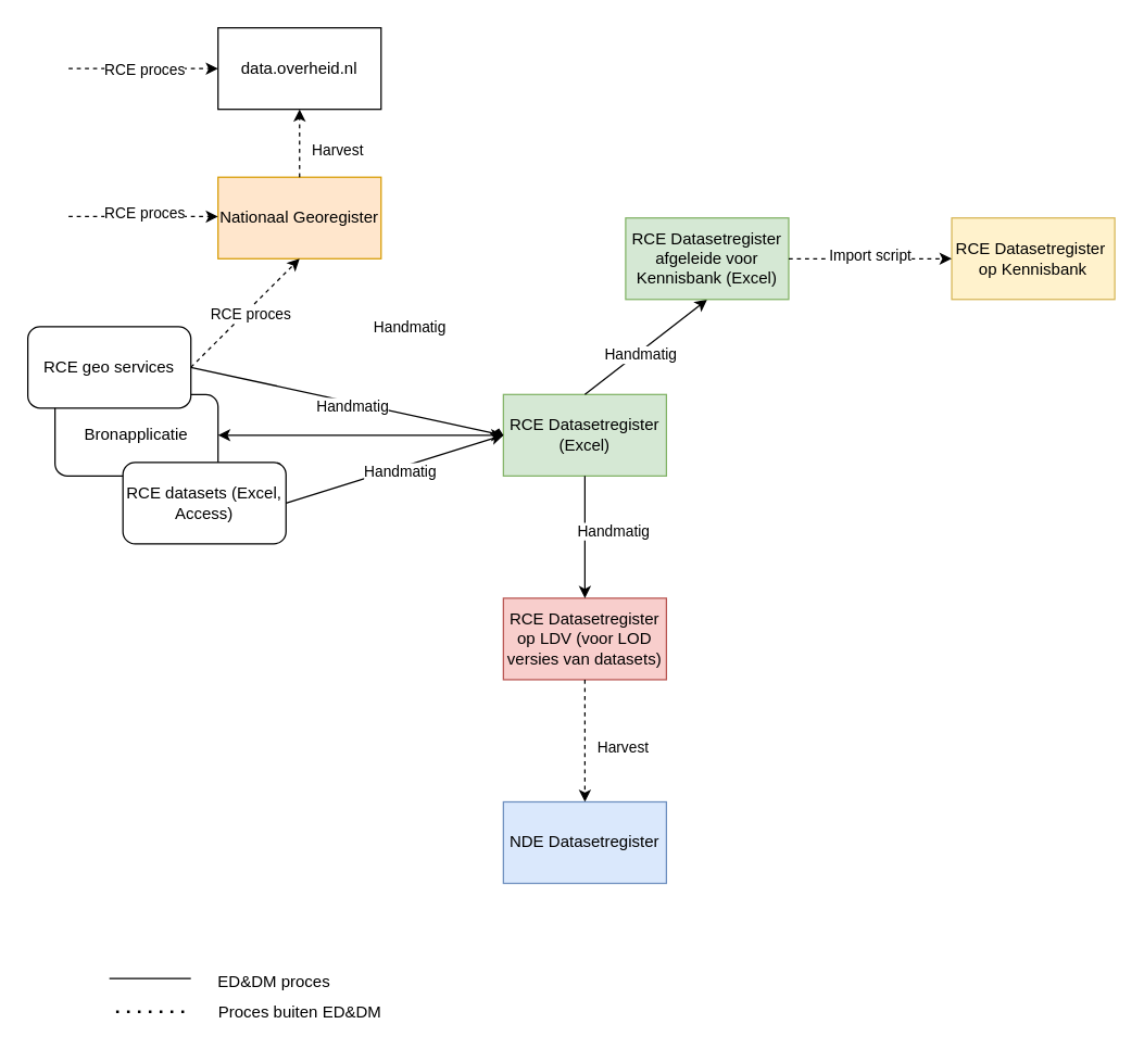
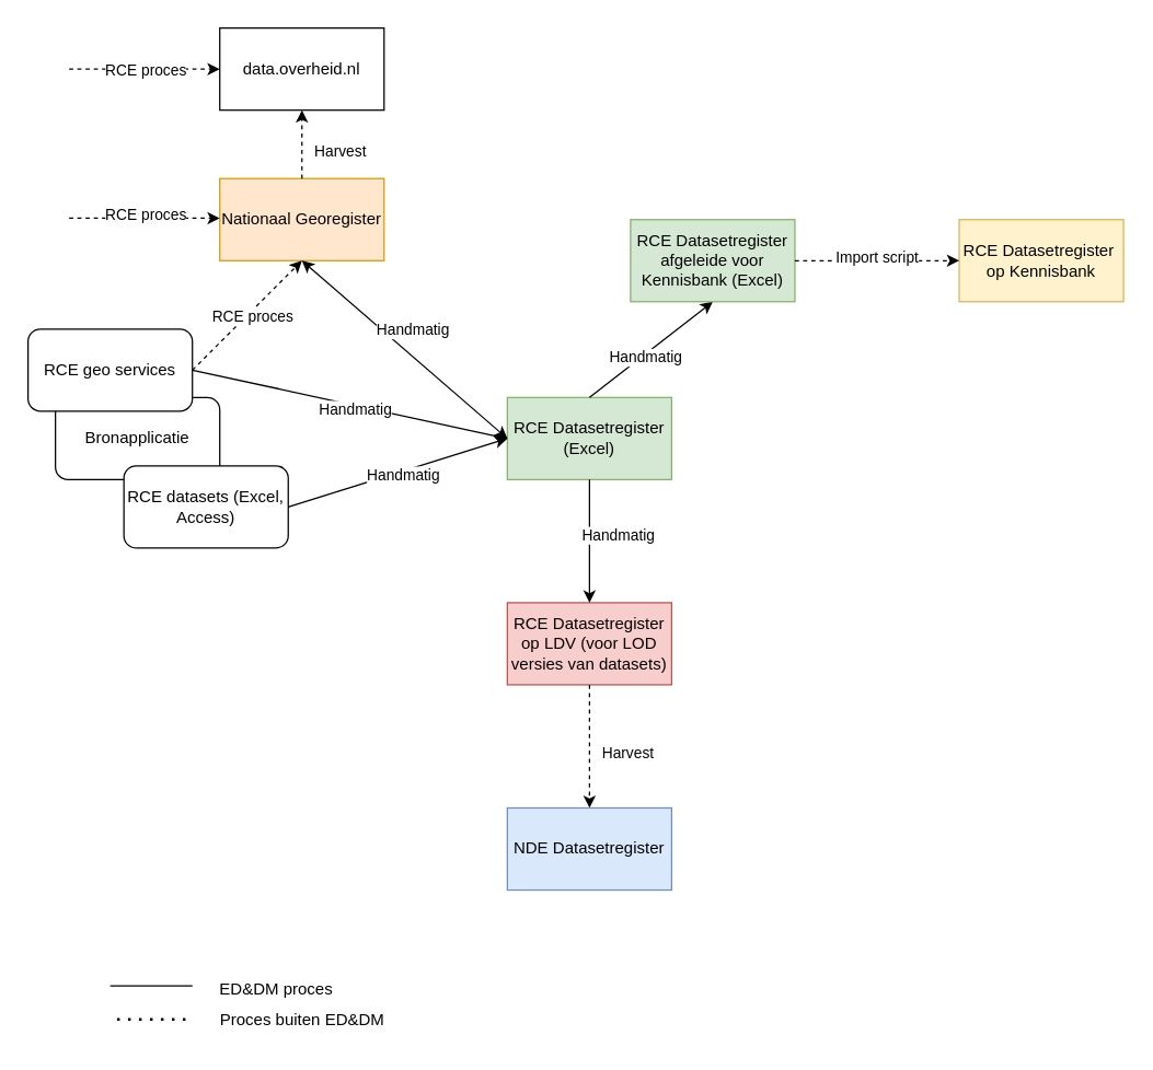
  <mxCell id="0" />
  <mxCell id="1" parent="0" />
  <mxCell id="2" value="RCE Datasetregister (Excel)" style="rounded=0;whiteSpace=wrap;html=1;fillColor=#d5e8d4;strokeColor=#82b366;" vertex="1" parent="1"><mxGeometry x="370" y="290" width="120" height="60" as="geometry" /></mxCell>
  <mxCell id="3" value="Nationaal Georegister" style="rounded=0;whiteSpace=wrap;html=1;fillColor=#ffe6cc;strokeColor=#d79b00;" vertex="1" parent="1"><mxGeometry x="160" y="130" width="120" height="60" as="geometry" /></mxCell>
  <mxCell id="4" value="" style="endArrow=classic;html=1;rounded=0;entryX=0;entryY=0.5;entryDx=0;entryDy=0;dashed=1;" edge="1" parent="1"><mxGeometry relative="1" as="geometry"><mxPoint x="50" y="159" as="sourcePoint" /><mxPoint x="160" y="159" as="targetPoint" /></mxGeometry></mxCell>
  <mxCell id="5" value="RCE proces" style="edgeLabel;html=1;align=center;verticalAlign=middle;resizable=0;points=[];" vertex="1" connectable="0" parent="4"><mxGeometry x="-0.029" y="-3" relative="1" as="geometry"><mxPoint x="2" y="-6" as="offset" /></mxGeometry></mxCell>
  <mxCell id="6" value="" style="endArrow=classic;html=1;rounded=0;entryX=0.5;entryY=1;entryDx=0;entryDy=0;exitX=0.5;exitY=0;exitDx=0;exitDy=0;" edge="1" parent="1" source="2" target="7"><mxGeometry width="50" height="50" relative="1" as="geometry"><mxPoint x="290" y="350" as="sourcePoint" /><mxPoint x="340" y="300" as="targetPoint" /></mxGeometry></mxCell>
  <mxCell id="7" value="RCE Datasetregister afgeleide voor Kennisbank (Excel)" style="rounded=0;whiteSpace=wrap;html=1;fillColor=#d5e8d4;strokeColor=#82b366;" vertex="1" parent="1"><mxGeometry x="460" y="160" width="120" height="60" as="geometry" /></mxCell>
  <mxCell id="8" value="Handmatig" style="edgeLabel;html=1;align=center;verticalAlign=middle;resizable=0;points=[];" vertex="1" connectable="0" parent="1"><mxGeometry x="470" y="260" as="geometry" /></mxCell>
  <mxCell id="9" value="RCE Datasetregister&amp;nbsp; op Kennisbank" style="rounded=0;whiteSpace=wrap;html=1;fillColor=#fff2cc;strokeColor=#d6b656;" vertex="1" parent="1"><mxGeometry x="700" y="160" width="120" height="60" as="geometry" /></mxCell>
  <mxCell id="10" value="" style="endArrow=classic;html=1;rounded=0;entryX=0;entryY=0.5;entryDx=0;entryDy=0;exitX=1;exitY=0.5;exitDx=0;exitDy=0;dashed=1;" edge="1" parent="1" source="7" target="9"><mxGeometry width="50" height="50" relative="1" as="geometry"><mxPoint x="590" y="190" as="sourcePoint" /><mxPoint x="540" y="270" as="targetPoint" /></mxGeometry></mxCell>
  <mxCell id="11" value="Import script" style="edgeLabel;html=1;align=center;verticalAlign=middle;resizable=0;points=[];" vertex="1" connectable="0" parent="1"><mxGeometry x="660" y="190" as="geometry"><mxPoint x="-21" y="-3" as="offset" /></mxGeometry></mxCell>
  <mxCell id="12" value="Bronapplicatie" style="rounded=1;whiteSpace=wrap;html=1;" vertex="1" parent="1"><mxGeometry x="40" y="290" width="120" height="60" as="geometry" /></mxCell>
  <mxCell id="13" value="RCE datasets (Excel, Access)" style="rounded=1;whiteSpace=wrap;html=1;" vertex="1" parent="1"><mxGeometry x="90" y="340" width="120" height="60" as="geometry" /></mxCell>
  <mxCell id="14" value="" style="endArrow=classic;html=1;rounded=0;entryX=0;entryY=0.5;entryDx=0;entryDy=0;exitX=1;exitY=0.5;exitDx=0;exitDy=0;" edge="1" parent="1" source="13" target="2"><mxGeometry relative="1" as="geometry"><mxPoint x="230" y="370" as="sourcePoint" /><mxPoint x="410" y="369.5" as="targetPoint" /></mxGeometry></mxCell>
  <mxCell id="15" value="Handmatig" style="edgeLabel;html=1;align=center;verticalAlign=middle;resizable=0;points=[];" vertex="1" connectable="0" parent="14"><mxGeometry x="0.04" y="-3" relative="1" as="geometry"><mxPoint as="offset" /></mxGeometry></mxCell>
  <mxCell id="16" value="" style="endArrow=classic;html=1;rounded=0;entryX=0.5;entryY=1;entryDx=0;entryDy=0;dashed=1;exitX=1;exitY=0.5;exitDx=0;exitDy=0;" edge="1" parent="1" source="18" target="3"><mxGeometry relative="1" as="geometry"><mxPoint x="60" y="160" as="sourcePoint" /><mxPoint x="170" y="160" as="targetPoint" /></mxGeometry></mxCell>
  <mxCell id="17" value="RCE proces" style="edgeLabel;html=1;align=center;verticalAlign=middle;resizable=0;points=[];" vertex="1" connectable="0" parent="16"><mxGeometry x="-0.029" y="-3" relative="1" as="geometry"><mxPoint x="2" y="-3" as="offset" /></mxGeometry></mxCell>
  <mxCell id="18" value="RCE geo services" style="rounded=1;whiteSpace=wrap;html=1;" vertex="1" parent="1"><mxGeometry y="240" width="120" height="60" as="geometry" x="20" /></mxCell>
- <mxCell id="19" value="" style="endArrow=classic;startArrow=classic;html=1;rounded=0;exitX=0;exitY=0.5;exitDx=0;exitDy=0;" edge="1" parent="1" source="2" target="12"><mxGeometry width="50" height="50" relative="1" as="geometry"><mxPoint x="290" y="350" as="sourcePoint" /><mxPoint x="220" y="170" as="targetPoint" /></mxGeometry></mxCell>
+ <mxCell id="19" value="" style="endArrow=classic;startArrow=classic;html=1;rounded=0;exitX=0;exitY=0.5;exitDx=0;exitDy=0;entryX=0.5;entryY=1;entryDx=0;entryDy=0;" edge="1" parent="1" source="2" target="3"><mxGeometry width="50" height="50" relative="1" as="geometry"><mxPoint x="290" y="350" as="sourcePoint" /><mxPoint x="220" y="170" as="targetPoint" /></mxGeometry></mxCell>
  <mxCell id="20" value="Handmatig" style="edgeLabel;html=1;align=center;verticalAlign=middle;resizable=0;points=[];" vertex="1" connectable="0" parent="1"><mxGeometry x="300" y="240" as="geometry" /></mxCell>
  <mxCell id="21" value="" style="endArrow=diamond;html=1;rounded=0;exitX=1;exitY=0.5;exitDx=0;exitDy=0;entryX=0;entryY=0.5;entryDx=0;entryDy=0;" edge="1" parent="1" source="18" target="2"><mxGeometry relative="1" as="geometry"><mxPoint x="320" y="320" as="sourcePoint" /><mxPoint x="530" y="320" as="targetPoint" /></mxGeometry></mxCell>
  <mxCell id="22" value="Handmatig" style="edgeLabel;html=1;align=center;verticalAlign=middle;resizable=0;points=[];" vertex="1" connectable="0" parent="21"><mxGeometry x="0.04" y="-3" relative="1" as="geometry"><mxPoint as="offset" /></mxGeometry></mxCell>
  <mxCell id="23" value="RCE Datasetregister op LDV (voor LOD versies van datasets)" style="rounded=0;whiteSpace=wrap;html=1;fillColor=#f8cecc;strokeColor=#b85450;" vertex="1" parent="1"><mxGeometry x="370" y="440" width="120" height="60" as="geometry" /></mxCell>
  <mxCell id="24" value="" style="endArrow=classic;html=1;rounded=0;entryX=0.5;entryY=0;entryDx=0;entryDy=0;exitX=0.5;exitY=1;exitDx=0;exitDy=0;" edge="1" parent="1" source="2" target="23"><mxGeometry width="50" height="50" relative="1" as="geometry"><mxPoint x="490" y="310" as="sourcePoint" /><mxPoint x="580" y="240" as="targetPoint" /></mxGeometry></mxCell>
  <mxCell id="25" value="" style="endArrow=classic;startArrow=none;html=1;rounded=0;exitX=0.5;exitY=1;exitDx=0;exitDy=0;dashed=1;startFill=0;" edge="1" parent="1" source="23" target="26"><mxGeometry width="50" height="50" relative="1" as="geometry"><mxPoint x="290" y="550" as="sourcePoint" /><mxPoint x="340" y="500" as="targetPoint" /></mxGeometry></mxCell>
  <mxCell id="26" value="NDE Datasetregister" style="rounded=0;whiteSpace=wrap;html=1;fillColor=#dae8fc;strokeColor=#6c8ebf;" vertex="1" parent="1"><mxGeometry x="370" y="590" width="120" height="60" as="geometry" /></mxCell>
  <mxCell id="27" value="Handmatig" style="edgeLabel;html=1;align=center;verticalAlign=middle;resizable=0;points=[];" vertex="1" connectable="0" parent="1"><mxGeometry x="450" y="390" as="geometry" /></mxCell>
  <mxCell id="28" value="Harvest" style="edgeLabel;html=1;align=center;verticalAlign=middle;resizable=0;points=[];" vertex="1" connectable="0" parent="1"><mxGeometry x="450" y="550" as="geometry"><mxPoint x="7" y="-1" as="offset" /></mxGeometry></mxCell>
  <mxCell id="29" value="data.overheid.nl" style="rounded=0;whiteSpace=wrap;html=1;" vertex="1" parent="1"><mxGeometry x="160" y="20" width="120" height="60" as="geometry" /></mxCell>
  <mxCell id="30" value="" style="endArrow=classic;html=1;rounded=0;entryX=0;entryY=0.5;entryDx=0;entryDy=0;dashed=1;" edge="1" parent="1" target="29"><mxGeometry relative="1" as="geometry"><mxPoint x="50" y="50" as="sourcePoint" /><mxPoint x="170" y="510" as="targetPoint" /></mxGeometry></mxCell>
  <mxCell id="31" value="RCE proces" style="edgeLabel;html=1;align=center;verticalAlign=middle;resizable=0;points=[];" vertex="1" connectable="0" parent="30"><mxGeometry x="-0.029" y="-3" relative="1" as="geometry"><mxPoint x="2" y="-3" as="offset" /></mxGeometry></mxCell>
  <mxCell id="32" value="" style="endArrow=classic;html=1;rounded=0;entryX=0.5;entryY=1;entryDx=0;entryDy=0;dashed=1;" edge="1" parent="1" source="3" target="29"><mxGeometry width="50" height="50" relative="1" as="geometry"><mxPoint x="290" y="250" as="sourcePoint" /><mxPoint x="340" y="200" as="targetPoint" /></mxGeometry></mxCell>
  <mxCell id="33" value="Harvest" style="edgeLabel;html=1;align=center;verticalAlign=middle;resizable=0;points=[];" vertex="1" connectable="0" parent="1"><mxGeometry x="240" y="110" as="geometry"><mxPoint x="7" y="-1" as="offset" /></mxGeometry></mxCell>
  <mxCell id="34" value="Proces buiten ED&amp;amp;DM" style="text;html=1;align=center;verticalAlign=middle;resizable=0;points=[];autosize=1;strokeColor=none;fillColor=none;" vertex="1" parent="1"><mxGeometry x="150" y="730" width="140" height="30" as="geometry" /></mxCell>
  <mxCell id="35" value="" style="endArrow=none;dashed=1;html=1;dashPattern=1 3;strokeWidth=2;rounded=0;" edge="1" parent="1"><mxGeometry width="50" height="50" relative="1" as="geometry"><mxPoint x="85" y="744.5" as="sourcePoint" /><mxPoint x="140" y="744.5" as="targetPoint" /></mxGeometry></mxCell>
  <mxCell id="36" value="" style="endArrow=none;html=1;rounded=0;" edge="1" parent="1"><mxGeometry width="50" height="50" relative="1" as="geometry"><mxPoint x="80" y="720" as="sourcePoint" /><mxPoint x="140" y="720" as="targetPoint" /></mxGeometry></mxCell>
  <mxCell id="37" value="ED&amp;amp;DM proces" style="text;html=1;align=center;verticalAlign=middle;resizable=0;points=[];autosize=1;strokeColor=none;fillColor=none;" vertex="1" parent="1"><mxGeometry x="146" y="708" width="110" height="30" as="geometry" /></mxCell>
